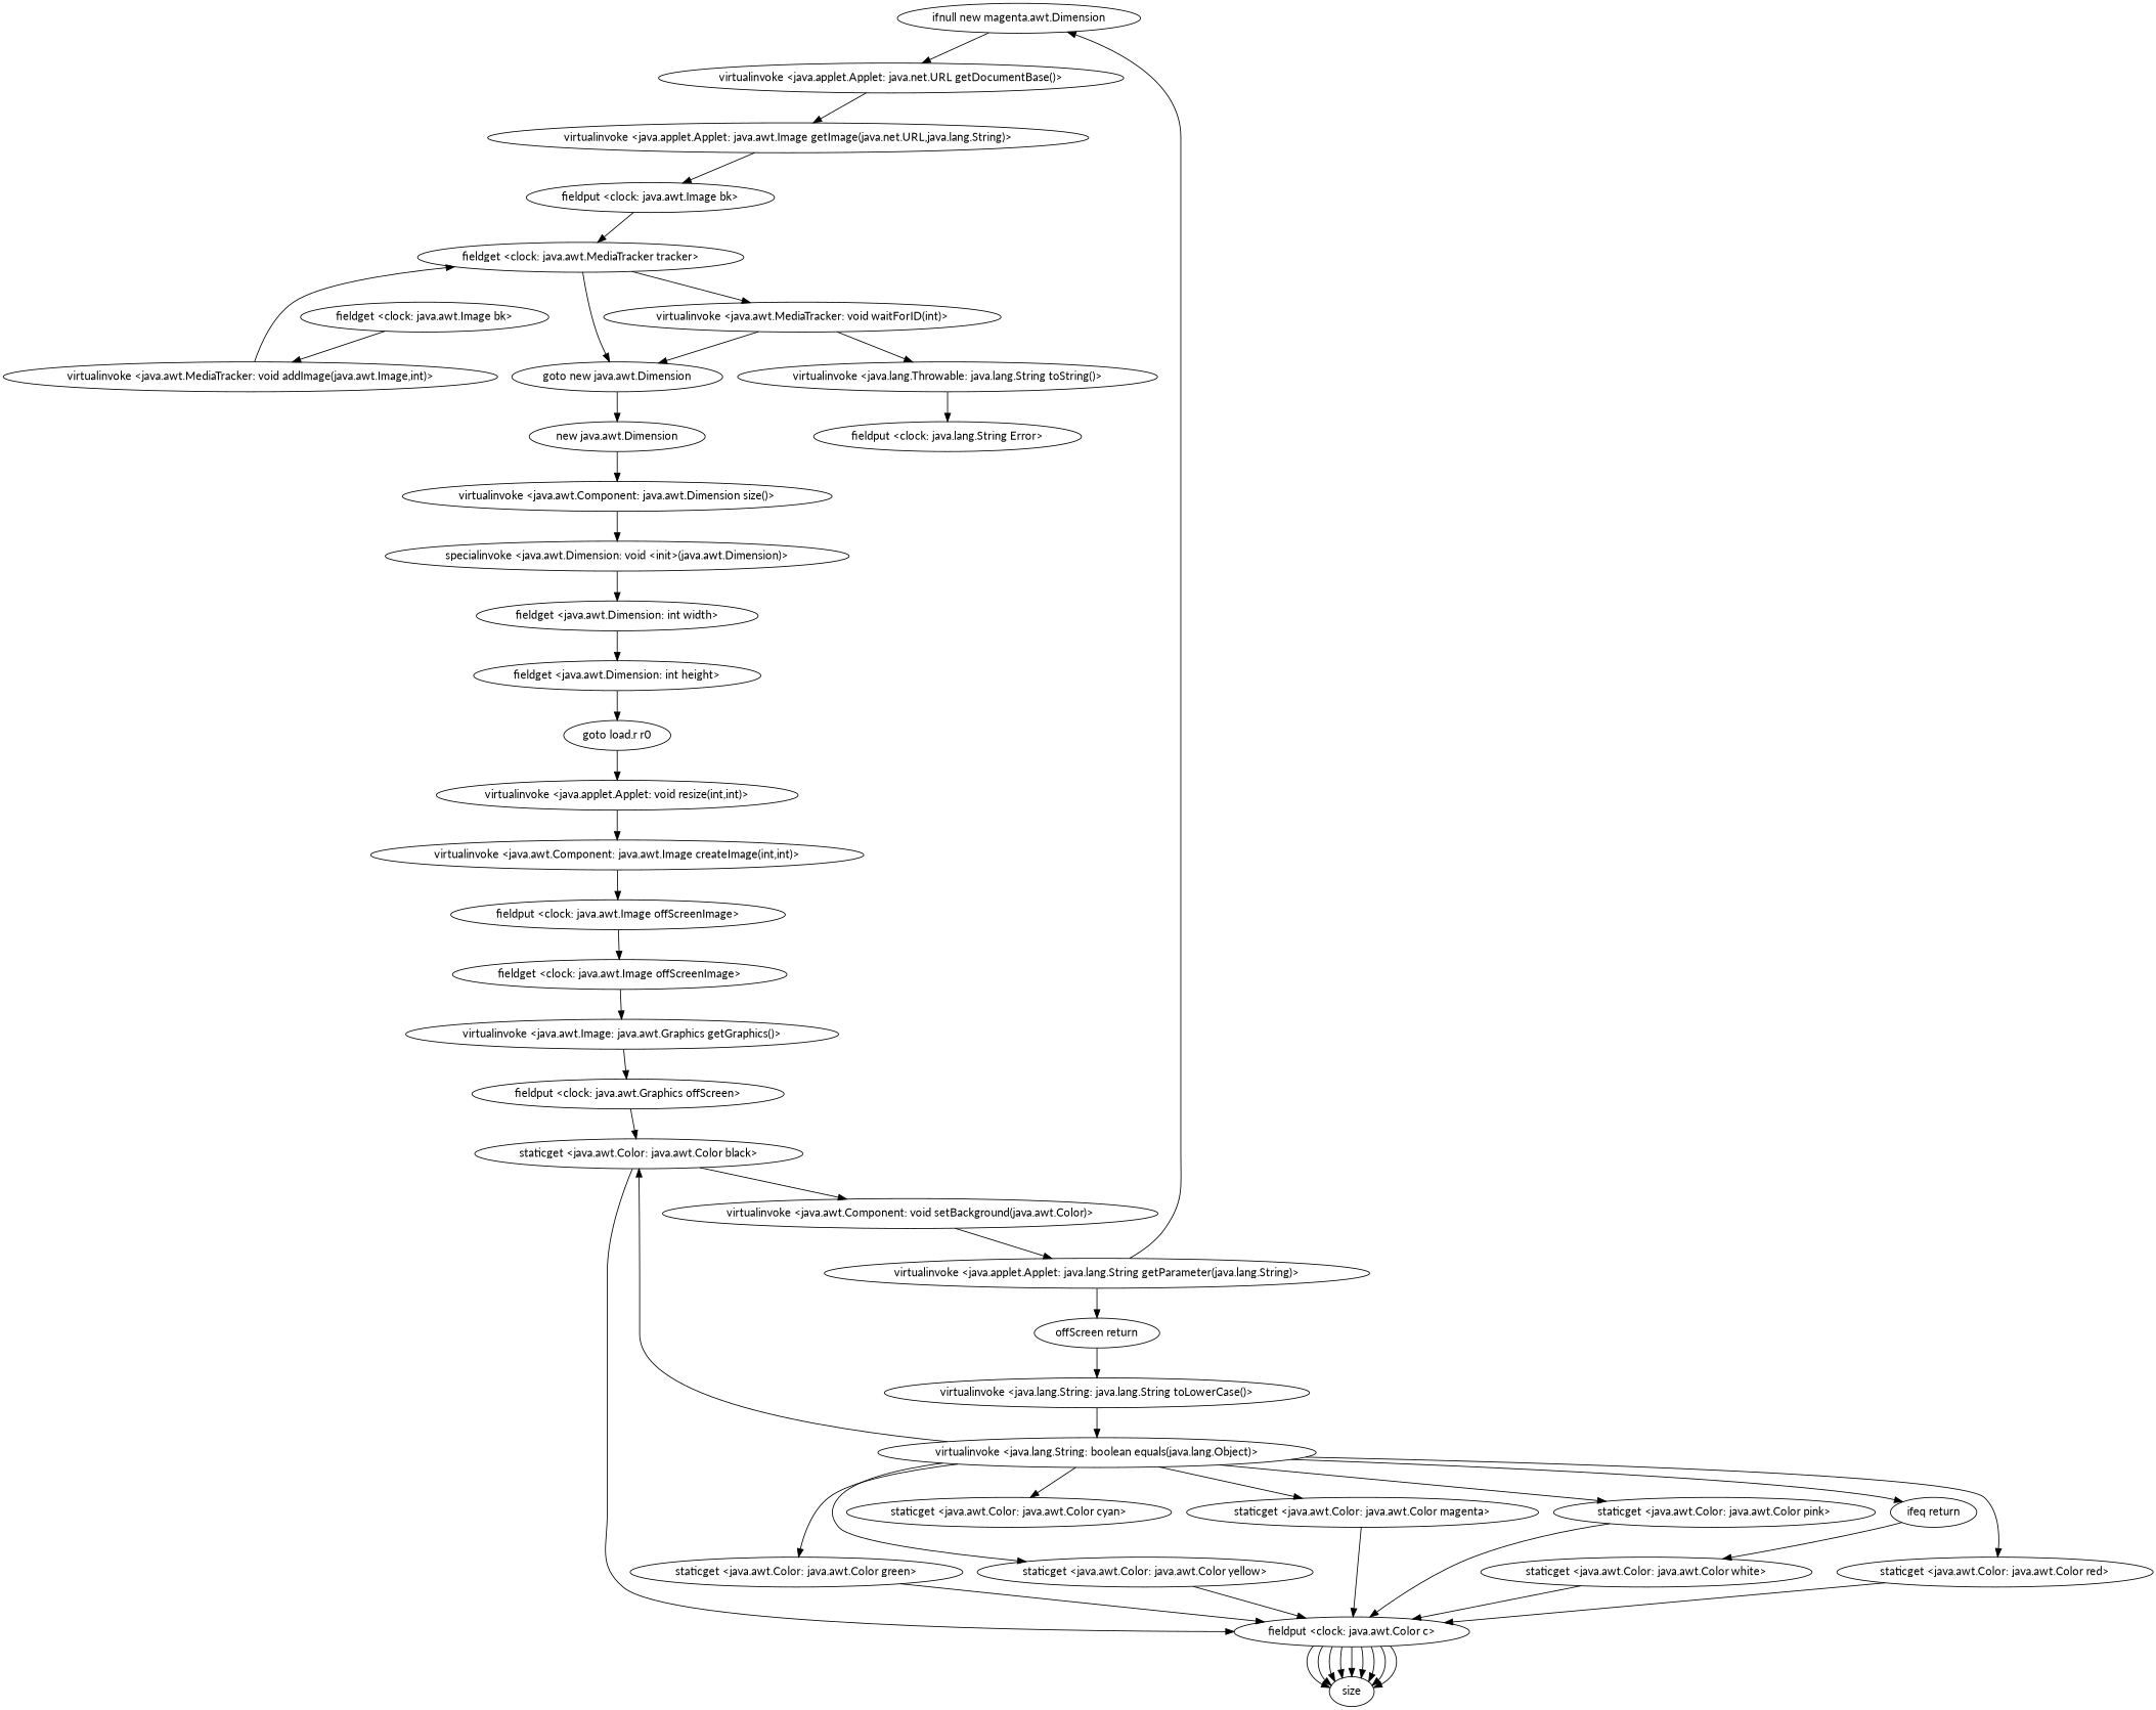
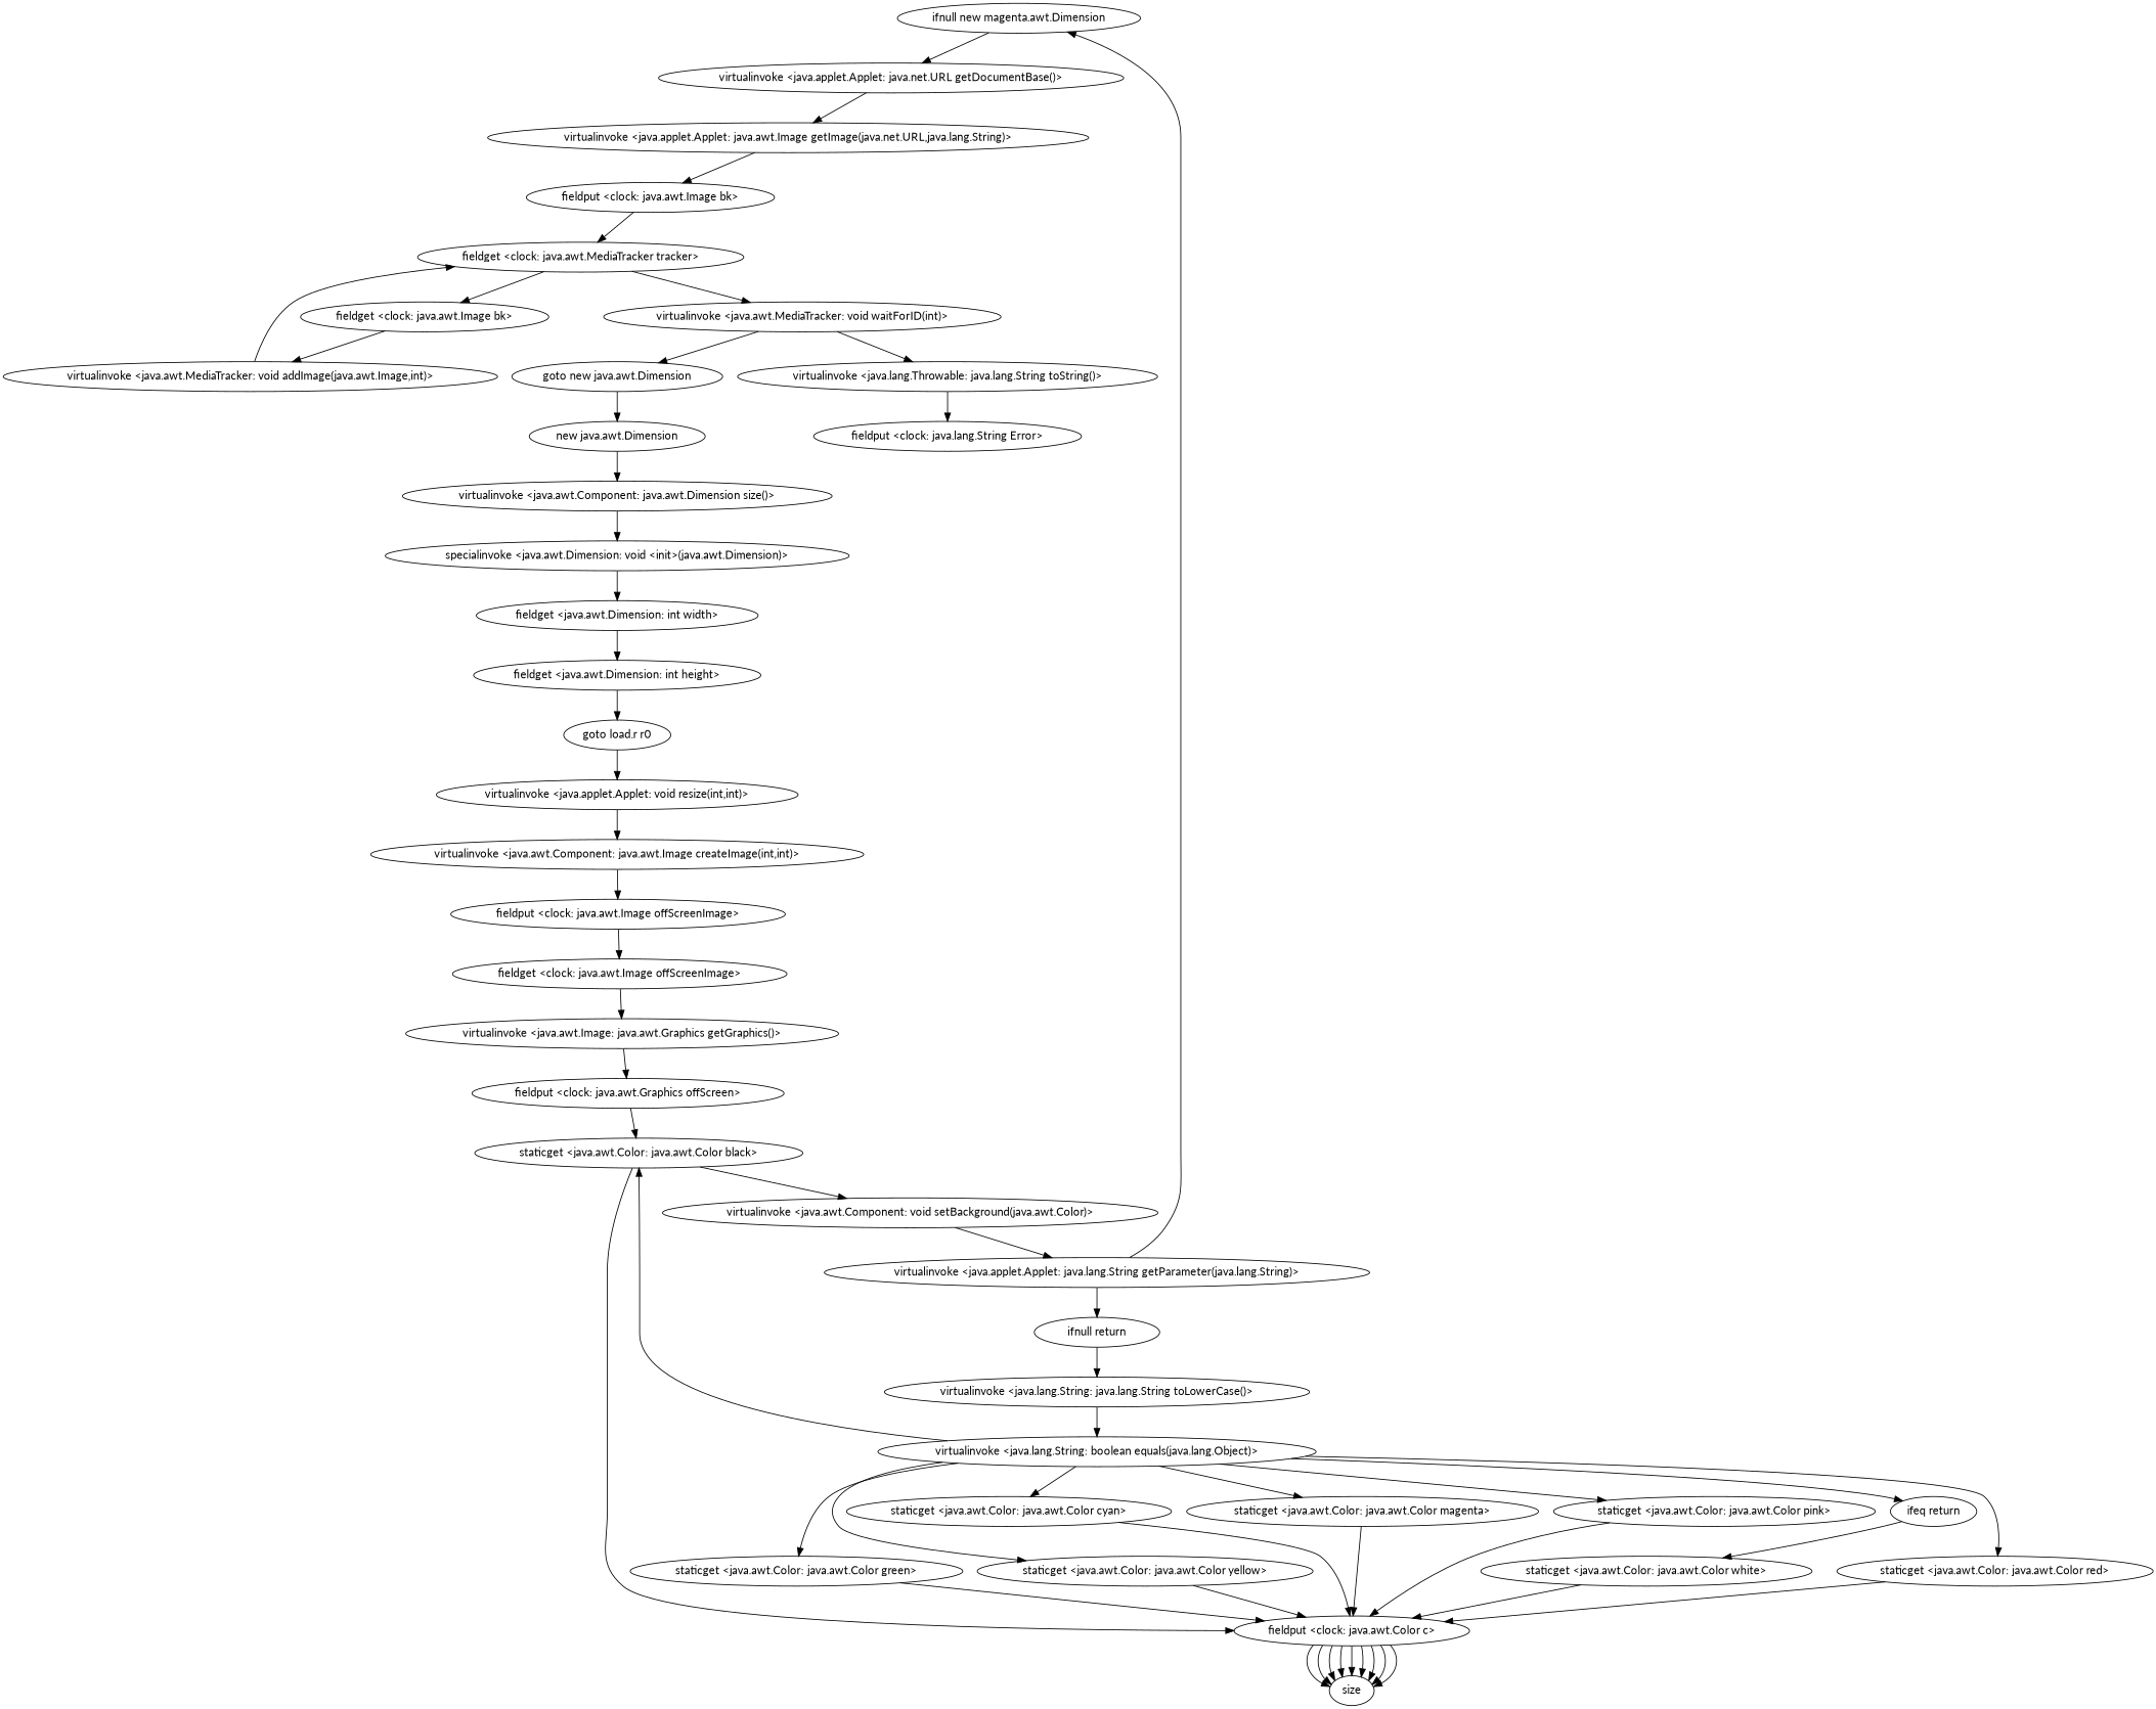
  digraph {
    fontname=Lato
    node [fontname=Lato]
    edge [fontname=Lato]
    n1 [label="ifnull new magenta.awt.Dimension"]
    "virtualinvoke <java.applet.Applet: java.lang.String getParameter(java.lang.String)>"
-   "ifnull return" [label="offScreen return"]
+   "ifnull return"
    "virtualinvoke <java.applet.Applet: java.net.URL getDocumentBase()>"
    "virtualinvoke <java.lang.String: java.lang.String toLowerCase()>"
    "virtualinvoke <java.applet.Applet: java.awt.Image getImage(java.net.URL,java.lang.String)>"
    "fieldput <clock: java.awt.Image bk>"
    "fieldget <clock: java.awt.MediaTracker tracker>"
    "fieldget <clock: java.awt.Image bk>"
    "virtualinvoke <java.awt.MediaTracker: void waitForID(int)>"
    "virtualinvoke <java.awt.MediaTracker: void addImage(java.awt.Image,int)>"
    "goto new java.awt.Dimension"
    "virtualinvoke <java.lang.Throwable: java.lang.String toString()>"
    "new java.awt.Dimension"
    "fieldput <clock: java.lang.String Error>"
    "virtualinvoke <java.awt.Component: java.awt.Dimension size()>"
    "specialinvoke <java.awt.Dimension: void <init>(java.awt.Dimension)>"
    "fieldget <java.awt.Dimension: int width>"
    "fieldget <java.awt.Dimension: int height>"
    "goto load.r r0"
    "virtualinvoke <java.applet.Applet: void resize(int,int)>"
    "virtualinvoke <java.awt.Component: java.awt.Image createImage(int,int)>"
    "fieldput <clock: java.awt.Image offScreenImage>"
    "fieldget <clock: java.awt.Image offScreenImage>"
    "virtualinvoke <java.awt.Image: java.awt.Graphics getGraphics()>"
    "fieldput <clock: java.awt.Graphics offScreen>"
    "staticget <java.awt.Color: java.awt.Color black>"
    "virtualinvoke <java.awt.Component: void setBackground(java.awt.Color)>"
    "fieldput <clock: java.awt.Color c>"
    n30 [label=size]
    "virtualinvoke <java.lang.String: boolean equals(java.lang.Object)>"
    "staticget <java.awt.Color: java.awt.Color red>"
    "staticget <java.awt.Color: java.awt.Color green>"
    "staticget <java.awt.Color: java.awt.Color yellow>"
    "staticget <java.awt.Color: java.awt.Color cyan>"
    "staticget <java.awt.Color: java.awt.Color magenta>"
    "staticget <java.awt.Color: java.awt.Color pink>"
    "ifeq return"
    "staticget <java.awt.Color: java.awt.Color white>"
    n1 -> "virtualinvoke <java.applet.Applet: java.net.URL getDocumentBase()>"
    "virtualinvoke <java.applet.Applet: java.lang.String getParameter(java.lang.String)>" -> n1
    "virtualinvoke <java.applet.Applet: java.lang.String getParameter(java.lang.String)>" -> "ifnull return"
    "ifnull return" -> "virtualinvoke <java.lang.String: java.lang.String toLowerCase()>"
    "virtualinvoke <java.applet.Applet: java.net.URL getDocumentBase()>" -> "virtualinvoke <java.applet.Applet: java.awt.Image getImage(java.net.URL,java.lang.String)>"
    "virtualinvoke <java.lang.String: java.lang.String toLowerCase()>" -> "virtualinvoke <java.lang.String: boolean equals(java.lang.Object)>"
    "virtualinvoke <java.applet.Applet: java.awt.Image getImage(java.net.URL,java.lang.String)>" -> "fieldput <clock: java.awt.Image bk>"
    "fieldput <clock: java.awt.Image bk>" -> "fieldget <clock: java.awt.MediaTracker tracker>"
-   "fieldget <clock: java.awt.MediaTracker tracker>" -> "goto new java.awt.Dimension"
+   "fieldget <clock: java.awt.MediaTracker tracker>" -> "fieldget <clock: java.awt.Image bk>"
    "fieldget <clock: java.awt.MediaTracker tracker>" -> "virtualinvoke <java.awt.MediaTracker: void waitForID(int)>"
    "fieldget <clock: java.awt.Image bk>" -> "virtualinvoke <java.awt.MediaTracker: void addImage(java.awt.Image,int)>"
    "virtualinvoke <java.awt.MediaTracker: void waitForID(int)>" -> "goto new java.awt.Dimension"
    "virtualinvoke <java.awt.MediaTracker: void waitForID(int)>" -> "virtualinvoke <java.lang.Throwable: java.lang.String toString()>"
    "virtualinvoke <java.awt.MediaTracker: void addImage(java.awt.Image,int)>" -> "fieldget <clock: java.awt.MediaTracker tracker>"
    "goto new java.awt.Dimension" -> "new java.awt.Dimension"
    "virtualinvoke <java.lang.Throwable: java.lang.String toString()>" -> "fieldput <clock: java.lang.String Error>"
    "new java.awt.Dimension" -> "virtualinvoke <java.awt.Component: java.awt.Dimension size()>"
    "virtualinvoke <java.awt.Component: java.awt.Dimension size()>" -> "specialinvoke <java.awt.Dimension: void <init>(java.awt.Dimension)>"
    "specialinvoke <java.awt.Dimension: void <init>(java.awt.Dimension)>" -> "fieldget <java.awt.Dimension: int width>"
    "fieldget <java.awt.Dimension: int width>" -> "fieldget <java.awt.Dimension: int height>"
    "fieldget <java.awt.Dimension: int height>" -> "goto load.r r0"
    "goto load.r r0" -> "virtualinvoke <java.applet.Applet: void resize(int,int)>"
    "virtualinvoke <java.applet.Applet: void resize(int,int)>" -> "virtualinvoke <java.awt.Component: java.awt.Image createImage(int,int)>"
    "virtualinvoke <java.awt.Component: java.awt.Image createImage(int,int)>" -> "fieldput <clock: java.awt.Image offScreenImage>"
    "fieldput <clock: java.awt.Image offScreenImage>" -> "fieldget <clock: java.awt.Image offScreenImage>"
    "fieldget <clock: java.awt.Image offScreenImage>" -> "virtualinvoke <java.awt.Image: java.awt.Graphics getGraphics()>"
    "virtualinvoke <java.awt.Image: java.awt.Graphics getGraphics()>" -> "fieldput <clock: java.awt.Graphics offScreen>"
    "fieldput <clock: java.awt.Graphics offScreen>" -> "staticget <java.awt.Color: java.awt.Color black>"
    "staticget <java.awt.Color: java.awt.Color black>" -> "virtualinvoke <java.awt.Component: void setBackground(java.awt.Color)>"
    "staticget <java.awt.Color: java.awt.Color black>" -> "fieldput <clock: java.awt.Color c>"
    "virtualinvoke <java.awt.Component: void setBackground(java.awt.Color)>" -> "virtualinvoke <java.applet.Applet: java.lang.String getParameter(java.lang.String)>"
    "fieldput <clock: java.awt.Color c>" -> n30
    "fieldput <clock: java.awt.Color c>" -> n30
    "fieldput <clock: java.awt.Color c>" -> n30
    "fieldput <clock: java.awt.Color c>" -> n30
    "fieldput <clock: java.awt.Color c>" -> n30
    "fieldput <clock: java.awt.Color c>" -> n30
    "fieldput <clock: java.awt.Color c>" -> n30
    "fieldput <clock: java.awt.Color c>" -> n30
    "fieldput <clock: java.awt.Color c>" -> n30
    "virtualinvoke <java.lang.String: boolean equals(java.lang.Object)>" -> "staticget <java.awt.Color: java.awt.Color black>"
    "virtualinvoke <java.lang.String: boolean equals(java.lang.Object)>" -> "staticget <java.awt.Color: java.awt.Color red>"
    "virtualinvoke <java.lang.String: boolean equals(java.lang.Object)>" -> "staticget <java.awt.Color: java.awt.Color green>"
    "virtualinvoke <java.lang.String: boolean equals(java.lang.Object)>" -> "staticget <java.awt.Color: java.awt.Color yellow>"
    "virtualinvoke <java.lang.String: boolean equals(java.lang.Object)>" -> "staticget <java.awt.Color: java.awt.Color cyan>"
    "virtualinvoke <java.lang.String: boolean equals(java.lang.Object)>" -> "staticget <java.awt.Color: java.awt.Color magenta>"
    "virtualinvoke <java.lang.String: boolean equals(java.lang.Object)>" -> "staticget <java.awt.Color: java.awt.Color pink>"
    "virtualinvoke <java.lang.String: boolean equals(java.lang.Object)>" -> "ifeq return"
    "staticget <java.awt.Color: java.awt.Color red>" -> "fieldput <clock: java.awt.Color c>"
    "staticget <java.awt.Color: java.awt.Color green>" -> "fieldput <clock: java.awt.Color c>"
    "staticget <java.awt.Color: java.awt.Color yellow>" -> "fieldput <clock: java.awt.Color c>"
+   "staticget <java.awt.Color: java.awt.Color cyan>" -> "fieldput <clock: java.awt.Color c>"
    "staticget <java.awt.Color: java.awt.Color magenta>" -> "fieldput <clock: java.awt.Color c>"
    "staticget <java.awt.Color: java.awt.Color pink>" -> "fieldput <clock: java.awt.Color c>"
    "ifeq return" -> "staticget <java.awt.Color: java.awt.Color white>"
    "staticget <java.awt.Color: java.awt.Color white>" -> "fieldput <clock: java.awt.Color c>"
  }
